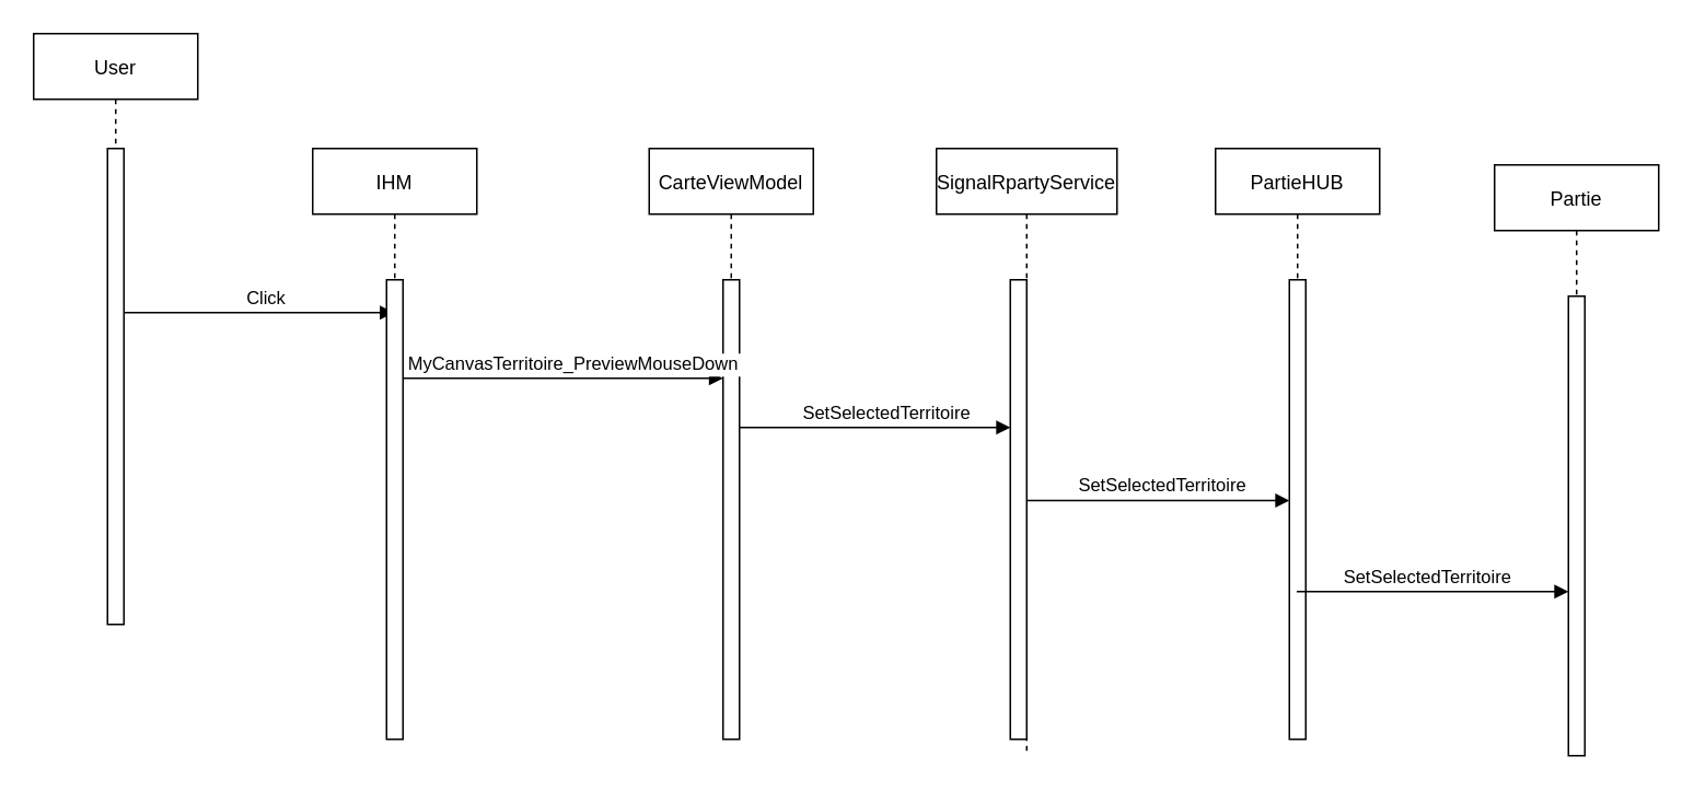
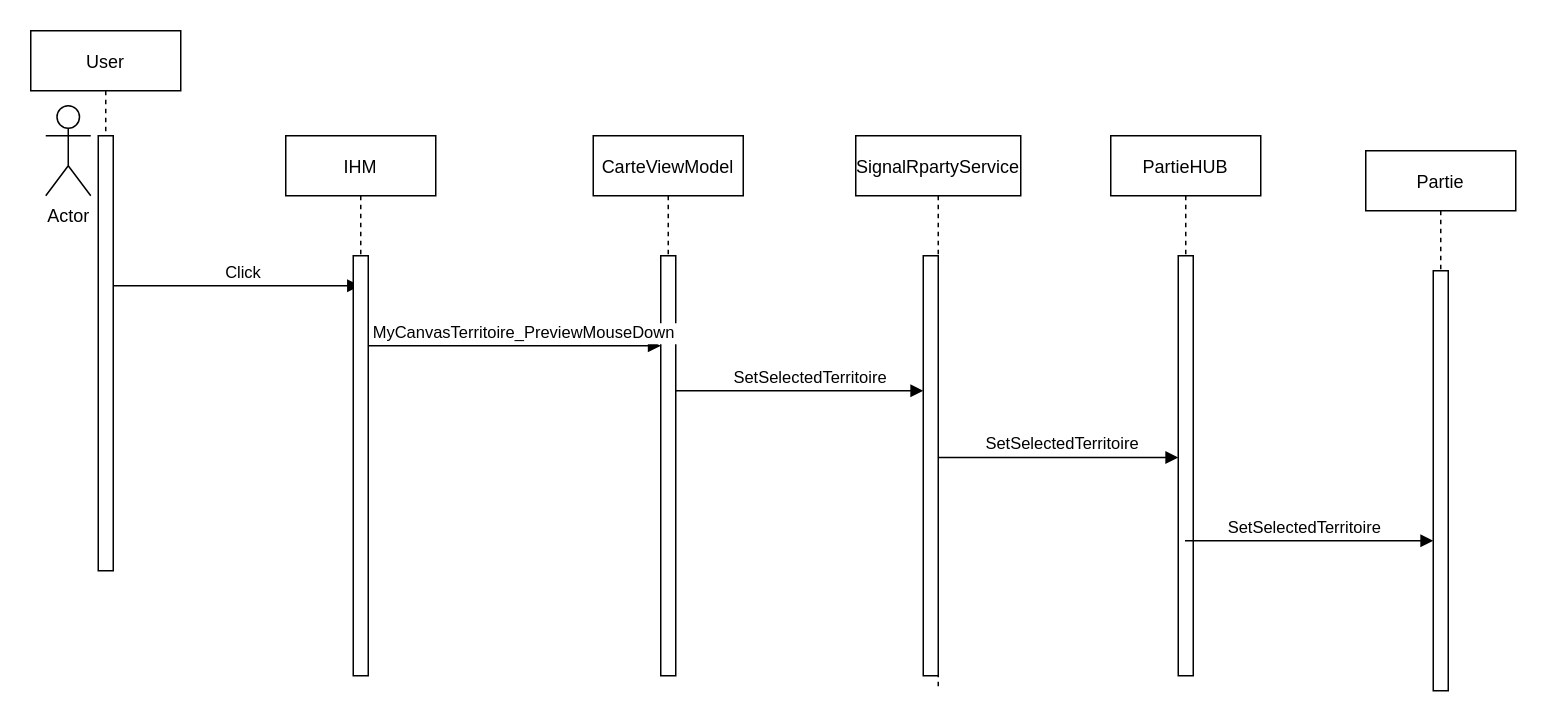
  <mxCell id="0" />
  <mxCell id="1" parent="0" />
  <mxCell id="2" value="User" style="shape=umlLifeline;perimeter=lifelinePerimeter;container=1;collapsible=0;recursiveResize=0;rounded=0;shadow=0;strokeWidth=1;" parent="1" vertex="1"><mxGeometry y="20" width="100" height="360" as="geometry" x="20" /></mxCell>
  <mxCell id="3" value="" style="points=[];perimeter=orthogonalPerimeter;rounded=0;shadow=0;strokeWidth=1;" parent="2" vertex="1"><mxGeometry x="45" y="70" width="10" height="290" as="geometry" /></mxCell>
+ <mxCell id="4" value="Actor" style="shape=umlActor;verticalLabelPosition=bottom;verticalAlign=top;html=1;outlineConnect=0;" vertex="1" parent="2"><mxGeometry x="10" y="50" width="30" height="60" as="geometry" /></mxCell>
  <mxCell id="5" value="SignalRpartyService" style="shape=umlLifeline;perimeter=lifelinePerimeter;container=1;collapsible=0;recursiveResize=0;rounded=0;shadow=0;strokeWidth=1;" parent="1" vertex="1"><mxGeometry x="570" y="90" width="110" height="370" as="geometry" /></mxCell>
  <mxCell id="6" value="" style="points=[];perimeter=orthogonalPerimeter;rounded=0;shadow=0;strokeWidth=1;" parent="5" vertex="1"><mxGeometry x="45" y="80" width="10" height="280" as="geometry" /></mxCell>
  <mxCell id="7" value="CarteViewModel" style="shape=umlLifeline;perimeter=lifelinePerimeter;container=1;collapsible=0;recursiveResize=0;rounded=0;shadow=0;strokeWidth=1;" parent="1" vertex="1"><mxGeometry x="395" y="90" width="100" height="360" as="geometry" /></mxCell>
  <mxCell id="8" value="" style="points=[];perimeter=orthogonalPerimeter;rounded=0;shadow=0;strokeWidth=1;" parent="7" vertex="1"><mxGeometry x="45" y="80" width="10" height="280" as="geometry" /></mxCell>
  <mxCell id="9" value="PartieHUB" style="shape=umlLifeline;perimeter=lifelinePerimeter;container=1;collapsible=0;recursiveResize=0;rounded=0;shadow=0;strokeWidth=1;" parent="1" vertex="1"><mxGeometry x="740" y="90" width="100" height="360" as="geometry" /></mxCell>
  <mxCell id="10" value="" style="points=[];perimeter=orthogonalPerimeter;rounded=0;shadow=0;strokeWidth=1;" parent="9" vertex="1"><mxGeometry x="45" y="80" width="10" height="280" as="geometry" /></mxCell>
  <mxCell id="11" value="Click" style="verticalAlign=bottom;endArrow=block;shadow=0;strokeWidth=1;" parent="1" source="3" target="12" edge="1"><mxGeometry x="0.056" relative="1" as="geometry"><mxPoint x="90" y="190" as="sourcePoint" /><mxPoint x="255.5" y="190" as="targetPoint" /><mxPoint as="offset" /><Array as="points"><mxPoint x="210" y="190" /></Array></mxGeometry></mxCell>
  <mxCell id="12" value="IHM" style="shape=umlLifeline;perimeter=lifelinePerimeter;container=1;collapsible=0;recursiveResize=0;rounded=0;shadow=0;strokeWidth=1;" parent="1" vertex="1"><mxGeometry x="190" y="90" width="100" height="360" as="geometry" /></mxCell>
  <mxCell id="13" value="" style="points=[];perimeter=orthogonalPerimeter;rounded=0;shadow=0;strokeWidth=1;" parent="12" vertex="1"><mxGeometry x="45" y="80" width="10" height="280" as="geometry" /></mxCell>
  <mxCell id="14" value="SetSelectedTerritoire" style="verticalAlign=bottom;endArrow=block;shadow=0;strokeWidth=1;" parent="1" source="9" target="16" edge="1"><mxGeometry x="-0.031" relative="1" as="geometry"><mxPoint x="820" y="360" as="sourcePoint" /><mxPoint x="965" y="360" as="targetPoint" /><Array as="points"><mxPoint x="800" y="360" /></Array><mxPoint as="offset" /></mxGeometry></mxCell>
  <mxCell id="15" value="Partie" style="shape=umlLifeline;perimeter=lifelinePerimeter;container=1;collapsible=0;recursiveResize=0;rounded=0;shadow=0;strokeWidth=1;" parent="1" vertex="1"><mxGeometry x="910" y="100" width="100" height="360" as="geometry" /></mxCell>
  <mxCell id="16" value="" style="points=[];perimeter=orthogonalPerimeter;rounded=0;shadow=0;strokeWidth=1;" parent="15" vertex="1"><mxGeometry x="45" y="80" width="10" height="280" as="geometry" /></mxCell>
  <mxCell id="17" value="MyCanvasTerritoire_PreviewMouseDown" style="verticalAlign=bottom;endArrow=block;shadow=0;strokeWidth=1;" parent="1" source="13" target="8" edge="1"><mxGeometry x="0.071" relative="1" as="geometry"><mxPoint x="250" y="230" as="sourcePoint" /><mxPoint x="360.5" y="230" as="targetPoint" /><mxPoint as="offset" /><Array as="points"><mxPoint x="370" y="230" /></Array></mxGeometry></mxCell>
  <mxCell id="18" value="SetSelectedTerritoire" style="verticalAlign=bottom;endArrow=block;shadow=0;strokeWidth=1;" parent="1" source="8" target="6" edge="1"><mxGeometry x="0.091" relative="1" as="geometry"><mxPoint x="440" y="260" as="sourcePoint" /><mxPoint x="590" y="260" as="targetPoint" /><Array as="points"><mxPoint x="475" y="260" /></Array><mxPoint as="offset" /></mxGeometry></mxCell>
  <mxCell id="19" value="SetSelectedTerritoire" style="verticalAlign=bottom;endArrow=block;shadow=0;strokeWidth=1;" parent="1" source="6" target="10" edge="1"><mxGeometry x="0.032" relative="1" as="geometry"><mxPoint x="620" y="305" as="sourcePoint" /><mxPoint x="810" y="304.5" as="targetPoint" /><Array as="points"><mxPoint x="635" y="304.5" /></Array><mxPoint as="offset" /></mxGeometry></mxCell>
